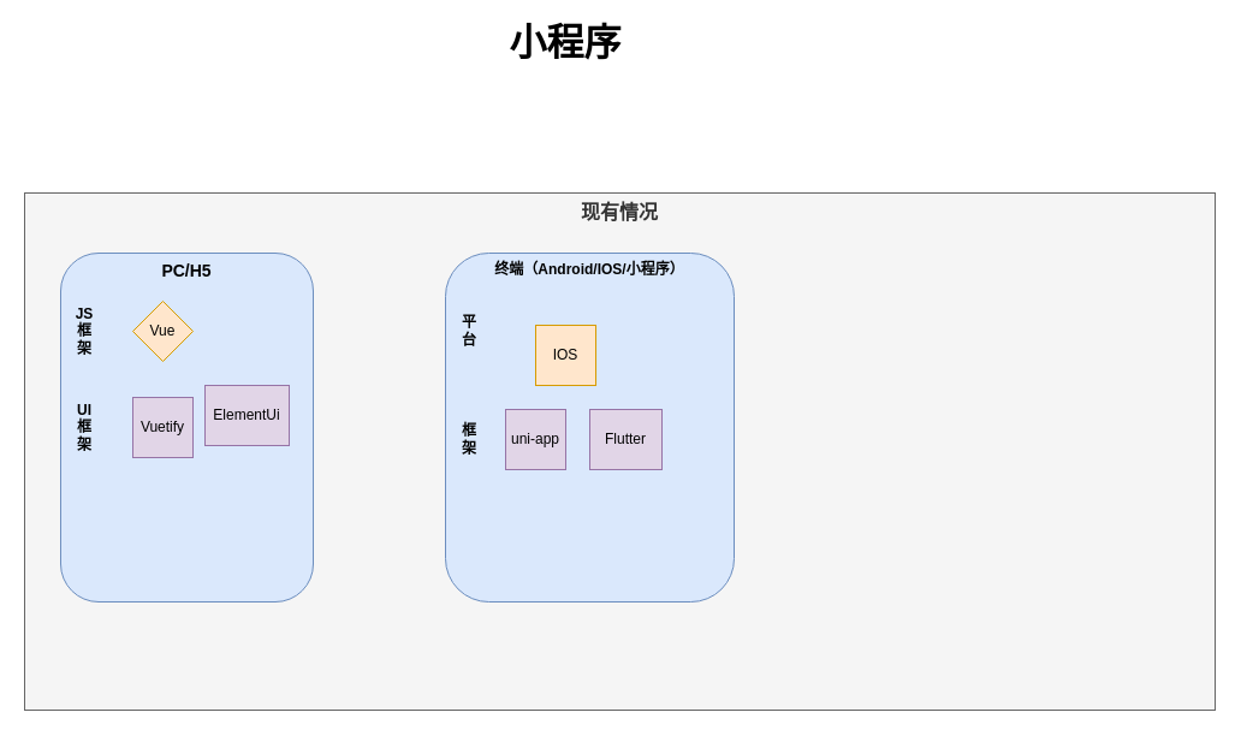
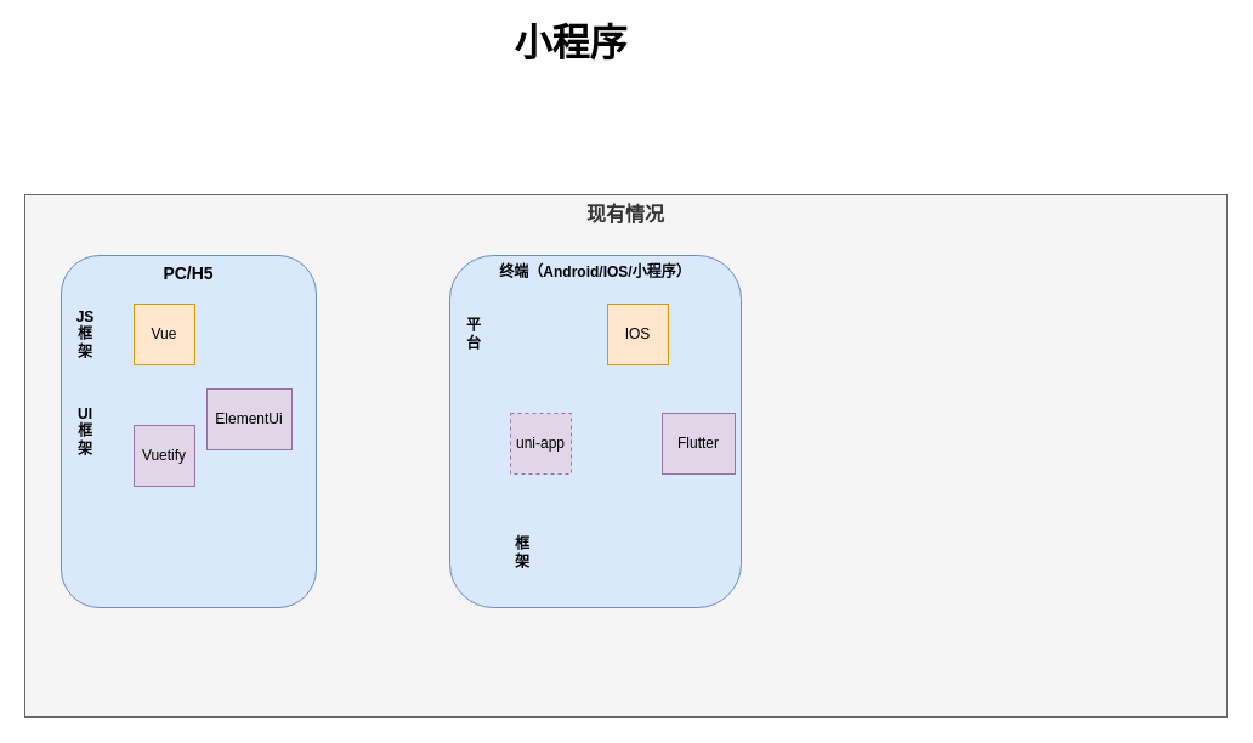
  <mxCell id="0" />
  <mxCell id="1" parent="0" />
  <mxCell id="2" value="现有情况" style="rounded=0;whiteSpace=wrap;html=1;fillColor=#f5f5f5;fontColor=#333333;strokeColor=#666666;verticalAlign=top;fontSize=16;fontStyle=1" vertex="1" parent="1"><mxGeometry x="20" y="160" width="990" height="430" as="geometry" /></mxCell>
  <mxCell id="3" value="小程序" style="text;html=1;strokeColor=none;fillColor=none;align=center;verticalAlign=middle;whiteSpace=wrap;rounded=0;fontStyle=1;fontSize=31;" vertex="1" parent="1"><mxGeometry x="330" y="20" width="280" height="30" as="geometry" /></mxCell>
  <mxCell id="4" value="PC/H5" style="rounded=1;whiteSpace=wrap;html=1;fillColor=#dae8fc;strokeColor=#6c8ebf;verticalAlign=top;fontStyle=1;fontSize=14;" vertex="1" parent="1"><mxGeometry x="50" y="210" width="210" height="290" as="geometry" /></mxCell>
- <mxCell id="5" value="Vue" style="rhombus;whiteSpace=wrap;html=1;fillColor=#ffe6cc;strokeColor=#d79b00;" vertex="1" parent="1"><mxGeometry x="110" y="250" width="50" height="50" as="geometry" /></mxCell>
+ <mxCell id="5" value="Vue" style="rounded=0;whiteSpace=wrap;html=1;fillColor=#ffe6cc;strokeColor=#d79b00;" vertex="1" parent="1"><mxGeometry x="110" y="250" width="50" height="50" as="geometry" /></mxCell>
  <mxCell id="6" value="JS框架" style="text;html=1;strokeColor=none;fillColor=none;align=center;verticalAlign=middle;whiteSpace=wrap;rounded=0;fontStyle=1" vertex="1" parent="1"><mxGeometry x="60" y="260" width="20" height="30" as="geometry" /></mxCell>
  <mxCell id="7" value="UI框架" style="text;html=1;strokeColor=none;fillColor=none;align=center;verticalAlign=middle;whiteSpace=wrap;rounded=0;fontStyle=1" vertex="1" parent="1"><mxGeometry x="60" y="340" width="20" height="30" as="geometry" /></mxCell>
- <mxCell id="8" value="Vuetify" style="rounded=0;whiteSpace=wrap;html=1;fillColor=#e1d5e7;strokeColor=#9673a6;" vertex="1" parent="1"><mxGeometry x="110" y="330" width="50" height="50" as="geometry" /></mxCell>
+ <mxCell id="8" value="Vuetify" style="rounded=0;whiteSpace=wrap;html=1;fillColor=#e1d5e7;strokeColor=#9673a6;" vertex="1" parent="1"><mxGeometry x="110" y="350" width="50" height="50" as="geometry" /></mxCell>
  <mxCell id="9" value="ElementUi" style="rounded=0;whiteSpace=wrap;html=1;fillColor=#e1d5e7;strokeColor=#9673a6;" vertex="1" parent="1"><mxGeometry x="170" y="320" width="70" height="50" as="geometry" /></mxCell>
  <mxCell id="10" value="终端（Android/IOS/小程序）" style="rounded=1;whiteSpace=wrap;html=1;fillColor=#dae8fc;strokeColor=#6c8ebf;verticalAlign=top;fontStyle=1" vertex="1" parent="1"><mxGeometry x="370" y="210" width="240" height="290" as="geometry" /></mxCell>
  <mxCell id="11" value="平台" style="text;html=1;strokeColor=none;fillColor=none;align=center;verticalAlign=middle;whiteSpace=wrap;rounded=0;fontStyle=1" vertex="1" parent="1"><mxGeometry x="380" y="260" width="20" height="30" as="geometry" /></mxCell>
- <mxCell id="12" value="IOS" style="rounded=0;whiteSpace=wrap;html=1;fillColor=#ffe6cc;strokeColor=#d79b00;" vertex="1" parent="1"><mxGeometry x="445" y="270" width="50" height="50" as="geometry" /></mxCell>
- <mxCell id="13" value="框架" style="text;html=1;strokeColor=none;fillColor=none;align=center;verticalAlign=middle;whiteSpace=wrap;rounded=0;fontStyle=1" vertex="1" parent="1"><mxGeometry x="380" y="350" width="20" height="30" as="geometry" /></mxCell>
- <mxCell id="14" value="uni-app" style="rounded=0;whiteSpace=wrap;html=1;fillColor=#e1d5e7;strokeColor=#9673a6;" vertex="1" parent="1"><mxGeometry x="420" y="340" width="50" height="50" as="geometry" /></mxCell>
- <mxCell id="15" value="Flutter" style="rounded=0;whiteSpace=wrap;html=1;fillColor=#e1d5e7;strokeColor=#9673a6;" vertex="1" parent="1"><mxGeometry x="490" y="340" width="60" height="50" as="geometry" /></mxCell>
+ <mxCell id="12" value="IOS" style="rounded=0;whiteSpace=wrap;html=1;fillColor=#ffe6cc;strokeColor=#d79b00;" vertex="1" parent="1"><mxGeometry x="500" y="250" width="50" height="50" as="geometry" /></mxCell>
+ <mxCell id="13" value="框架" style="text;html=1;strokeColor=none;fillColor=none;align=center;verticalAlign=middle;whiteSpace=wrap;rounded=0;fontStyle=1" vertex="1" parent="1"><mxGeometry x="420" y="440" width="20" height="30" as="geometry" /></mxCell>
+ <mxCell id="14" value="uni-app" style="rounded=0;whiteSpace=wrap;html=1;fillColor=#e1d5e7;strokeColor=#9673a6;dashed=1;" vertex="1" parent="1"><mxGeometry x="420" y="340" width="50" height="50" as="geometry" /></mxCell>
+ <mxCell id="15" value="Flutter" style="rounded=0;whiteSpace=wrap;html=1;fillColor=#e1d5e7;strokeColor=#9673a6;" vertex="1" parent="1"><mxGeometry x="545" y="340" width="60" height="50" as="geometry" /></mxCell>
